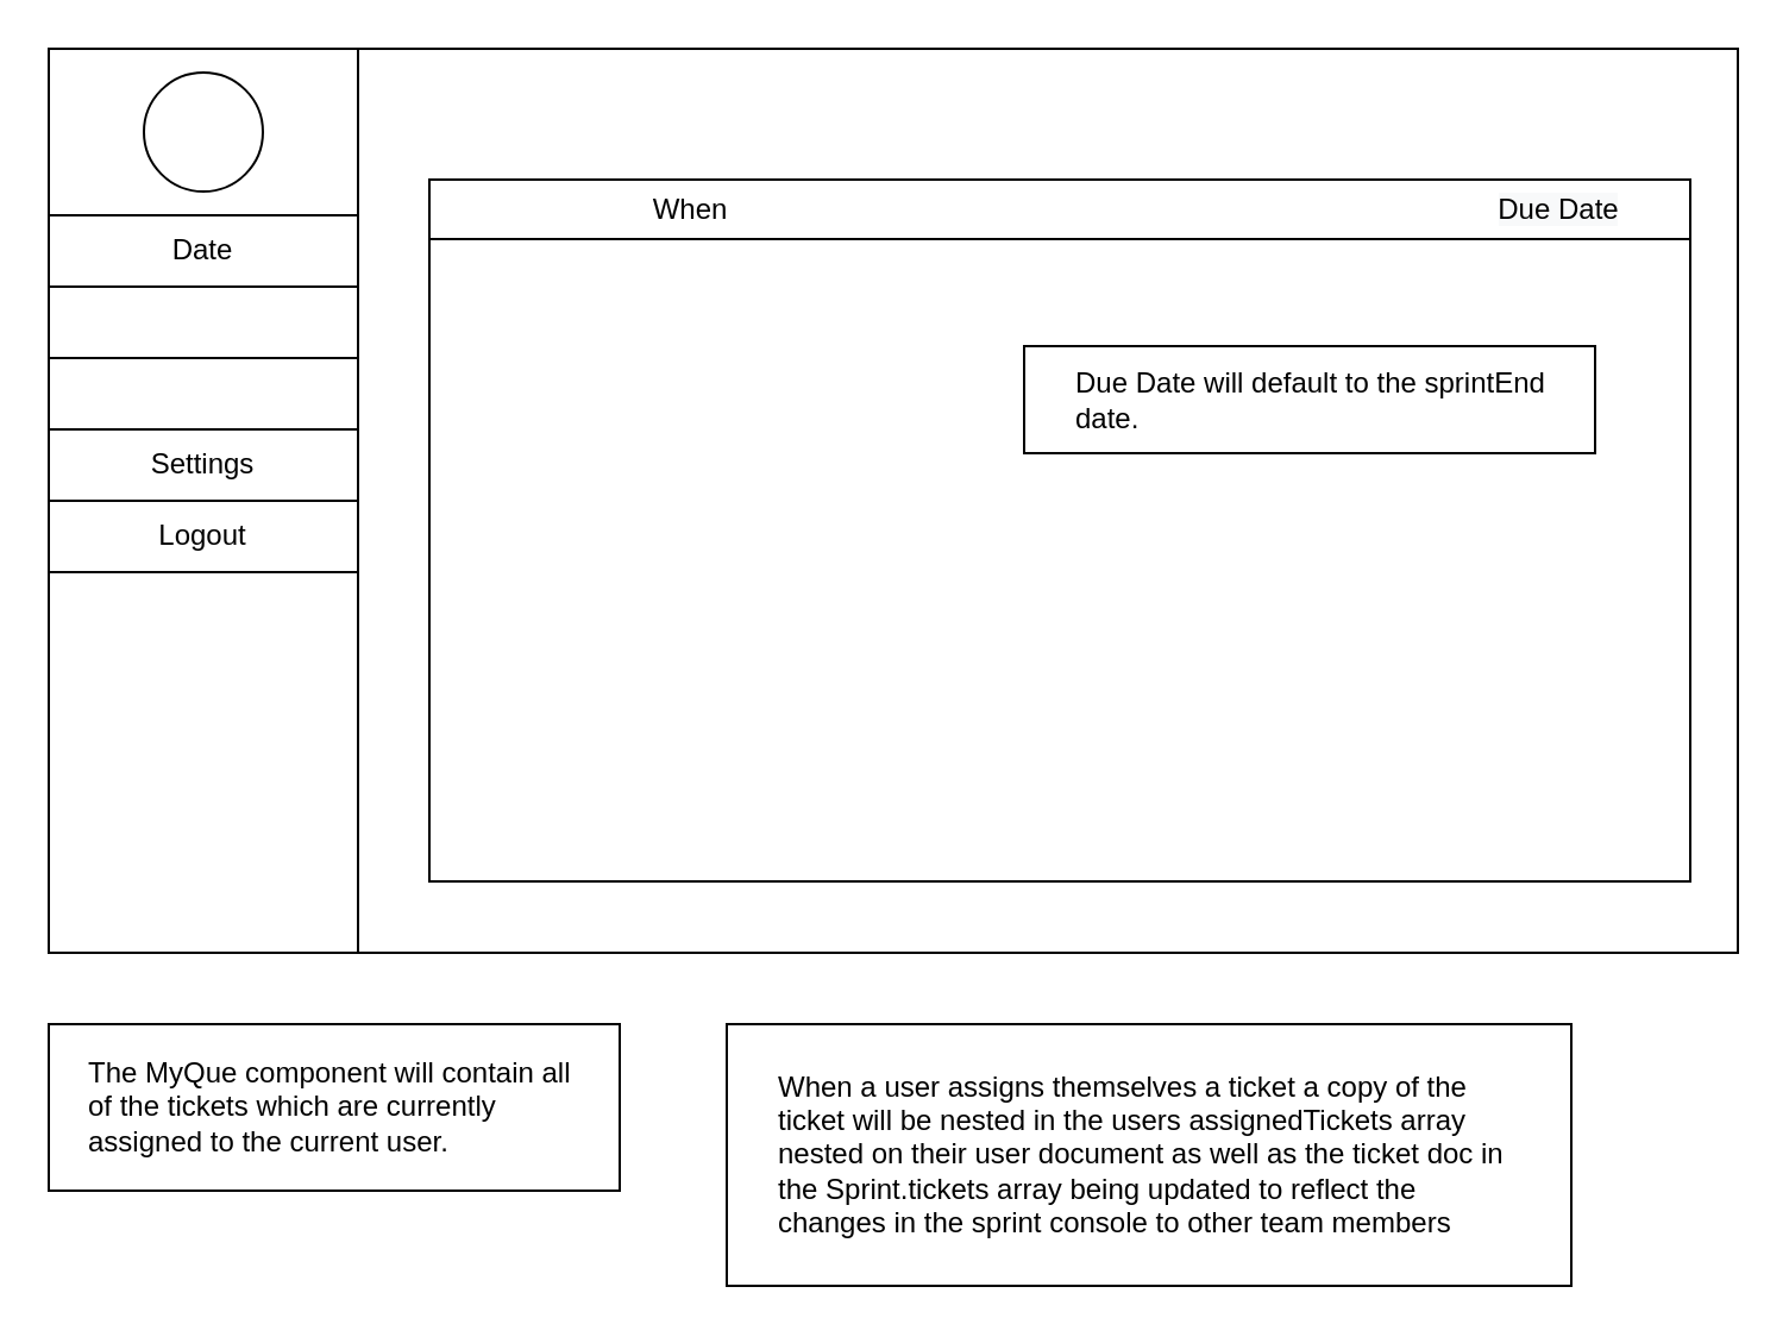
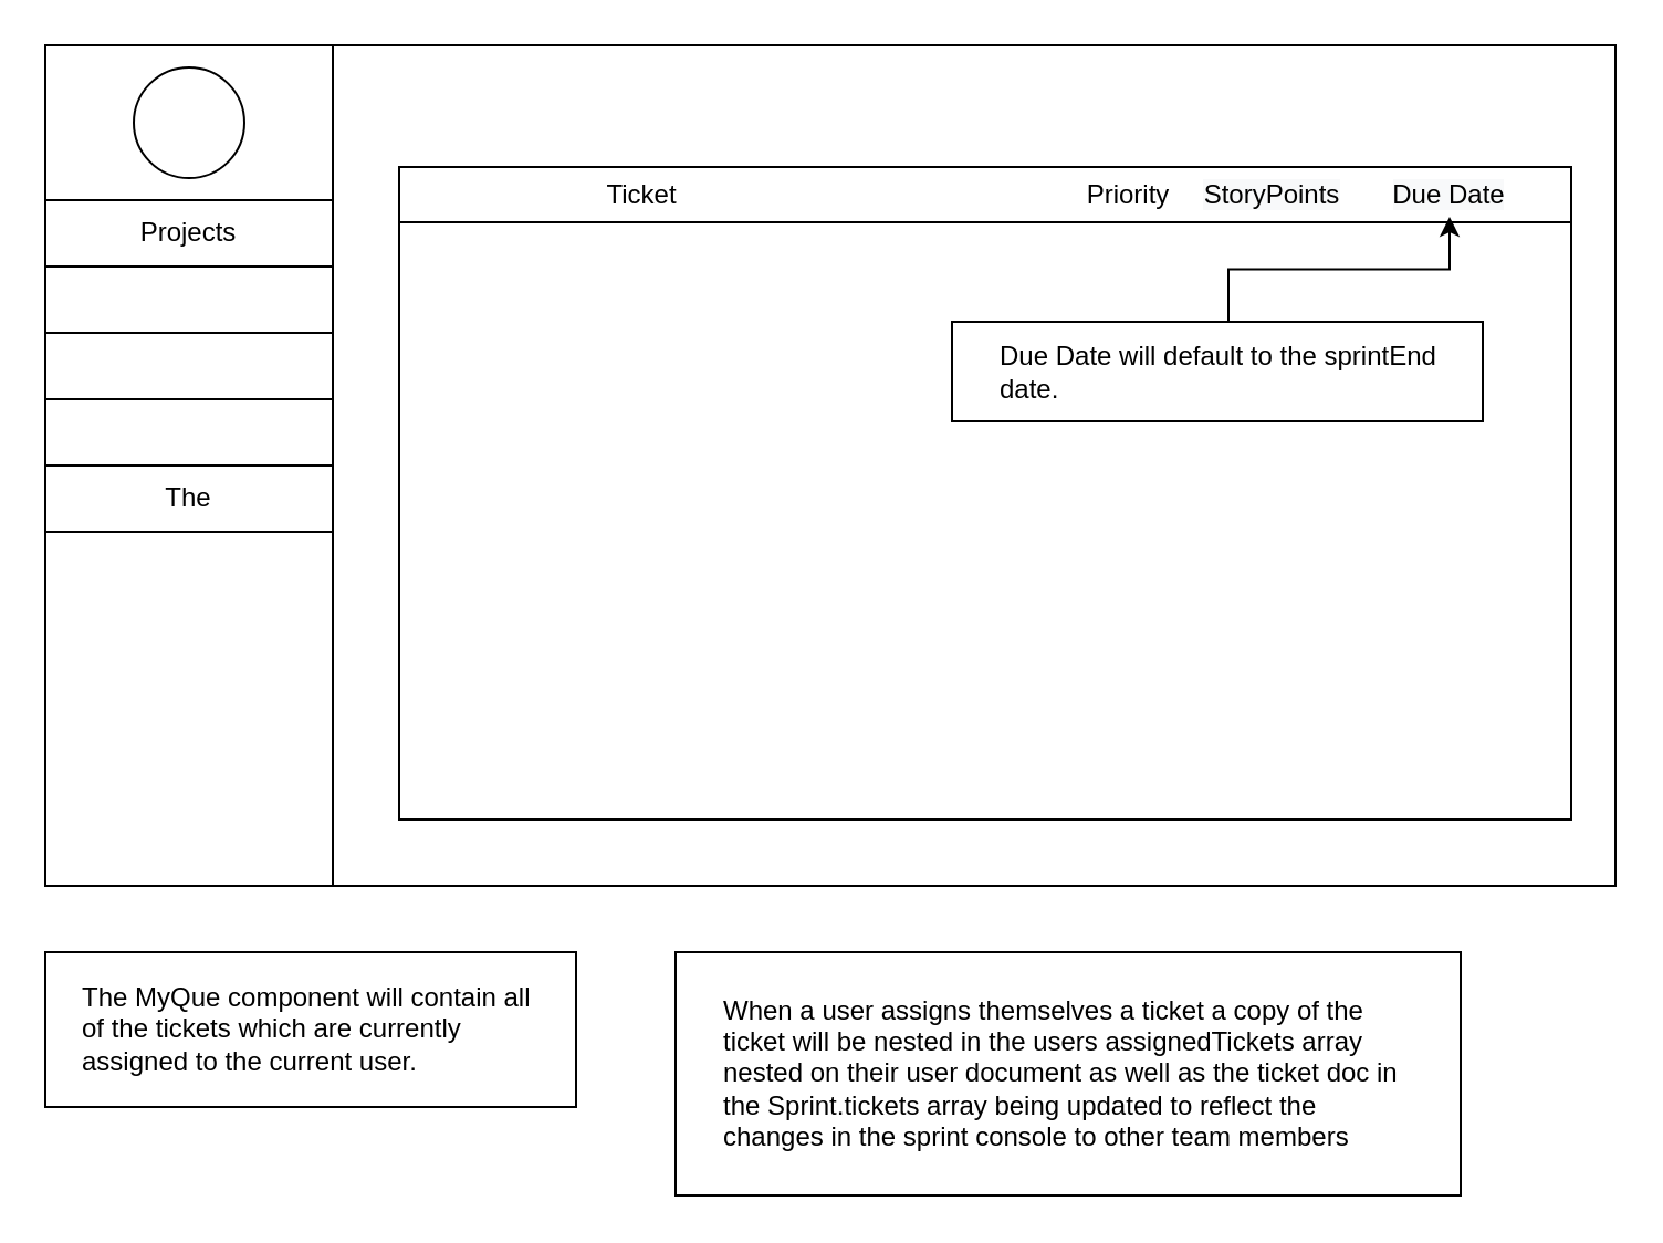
  <mxCell id="0" />
  <mxCell id="1" parent="0" />
  <mxCell id="2" value="" style="rounded=0;whiteSpace=wrap;html=1;" vertex="1" parent="1"><mxGeometry x="20" y="20" width="710" height="380" as="geometry" /></mxCell>
  <mxCell id="3" value="" style="rounded=0;whiteSpace=wrap;html=1;" vertex="1" parent="1"><mxGeometry x="20" y="20" width="130" height="380" as="geometry" /></mxCell>
  <mxCell id="4" value="" style="rounded=0;whiteSpace=wrap;html=1;" vertex="1" parent="1"><mxGeometry x="20" y="90" width="130" height="30" as="geometry" /></mxCell>
  <mxCell id="5" value="" style="rounded=0;whiteSpace=wrap;html=1;" vertex="1" parent="1"><mxGeometry x="20" y="120" width="130" height="30" as="geometry" /></mxCell>
  <mxCell id="6" value="" style="rounded=0;whiteSpace=wrap;html=1;" vertex="1" parent="1"><mxGeometry x="20" y="150" width="130" height="30" as="geometry" /></mxCell>
  <mxCell id="7" value="" style="rounded=0;whiteSpace=wrap;html=1;" vertex="1" parent="1"><mxGeometry x="20" y="180" width="130" height="30" as="geometry" /></mxCell>
  <mxCell id="8" value="" style="rounded=0;whiteSpace=wrap;html=1;" vertex="1" parent="1"><mxGeometry x="20" y="210" width="130" height="30" as="geometry" /></mxCell>
- <mxCell id="9" value="Date" style="text;html=1;strokeColor=none;fillColor=none;align=center;verticalAlign=middle;whiteSpace=wrap;rounded=0;" vertex="1" parent="1"><mxGeometry x="40" y="95" width="90" height="20" as="geometry" /></mxCell>
- <mxCell id="10" value="Settings" style="text;html=1;strokeColor=none;fillColor=none;align=center;verticalAlign=middle;whiteSpace=wrap;rounded=0;" vertex="1" parent="1"><mxGeometry x="40" y="185" width="90" height="20" as="geometry" /></mxCell>
- <mxCell id="11" value="Logout" style="text;html=1;strokeColor=none;fillColor=none;align=center;verticalAlign=middle;whiteSpace=wrap;rounded=0;" vertex="1" parent="1"><mxGeometry x="40" y="215" width="90" height="20" as="geometry" /></mxCell>
+ <mxCell id="9" value="Projects" style="text;html=1;strokeColor=none;fillColor=none;align=center;verticalAlign=middle;whiteSpace=wrap;rounded=0;" vertex="1" parent="1"><mxGeometry x="40" y="95" width="90" height="20" as="geometry" /></mxCell>
+ <mxCell id="11" value="The" style="text;html=1;strokeColor=none;fillColor=none;align=center;verticalAlign=middle;whiteSpace=wrap;rounded=0;" vertex="1" parent="1"><mxGeometry x="40" y="215" width="90" height="20" as="geometry" /></mxCell>
  <mxCell id="12" value="" style="ellipse;whiteSpace=wrap;html=1;aspect=fixed;" vertex="1" parent="1"><mxGeometry x="60" y="30" width="50" height="50" as="geometry" /></mxCell>
  <mxCell id="13" value="" style="rounded=0;whiteSpace=wrap;html=1;" vertex="1" parent="1"><mxGeometry x="180" y="75" width="530" height="295" as="geometry" /></mxCell>
  <mxCell id="14" value="" style="rounded=0;whiteSpace=wrap;html=1;" vertex="1" parent="1"><mxGeometry x="180" y="75" width="530" height="25" as="geometry" /></mxCell>
- <mxCell id="15" value="When" style="text;html=1;strokeColor=none;fillColor=none;align=center;verticalAlign=middle;whiteSpace=wrap;rounded=0;" vertex="1" parent="1"><mxGeometry x="270" y="77.5" width="40" height="20" as="geometry" /></mxCell>
+ <mxCell id="15" value="Ticket" style="text;html=1;strokeColor=none;fillColor=none;align=center;verticalAlign=middle;whiteSpace=wrap;rounded=0;" vertex="1" parent="1"><mxGeometry x="270" y="77.5" width="40" height="20" as="geometry" /></mxCell>
+ <mxCell id="16" value="Priority" style="text;html=1;strokeColor=none;fillColor=none;align=center;verticalAlign=middle;whiteSpace=wrap;rounded=0;" vertex="1" parent="1"><mxGeometry x="490" y="77.5" width="40" height="20" as="geometry" /></mxCell>
+ <mxCell id="17" value="&lt;meta charset=&quot;utf-8&quot;&gt;&lt;span style=&quot;color: rgb(0, 0, 0); font-family: Helvetica; font-size: 12px; font-style: normal; font-variant-ligatures: normal; font-variant-caps: normal; font-weight: 400; letter-spacing: normal; orphans: 2; text-align: center; text-indent: 0px; text-transform: none; widows: 2; word-spacing: 0px; -webkit-text-stroke-width: 0px; background-color: rgb(248, 249, 250); text-decoration-style: initial; text-decoration-color: initial; float: none; display: inline !important;&quot;&gt;StoryPoints&lt;/span&gt;" style="text;html=1;strokeColor=none;fillColor=none;align=center;verticalAlign=middle;whiteSpace=wrap;rounded=0;" vertex="1" parent="1"><mxGeometry x="540" y="77.5" width="70" height="20" as="geometry" /></mxCell>
  <mxCell id="18" value="&lt;span style=&quot;color: rgb(0 , 0 , 0) ; font-family: &amp;#34;helvetica&amp;#34; ; font-size: 12px ; font-style: normal ; font-weight: 400 ; letter-spacing: normal ; text-align: center ; text-indent: 0px ; text-transform: none ; word-spacing: 0px ; background-color: rgb(248 , 249 , 250) ; float: none ; display: inline&quot;&gt;Due Date&lt;/span&gt;" style="text;html=1;strokeColor=none;fillColor=none;align=center;verticalAlign=middle;whiteSpace=wrap;rounded=0;" vertex="1" parent="1"><mxGeometry x="620" y="77.5" width="70" height="20" as="geometry" /></mxCell>
  <mxCell id="19" value="" style="rounded=0;whiteSpace=wrap;html=1;" vertex="1" parent="1"><mxGeometry x="20" y="430" width="240" height="70" as="geometry" /></mxCell>
  <mxCell id="20" value="The MyQue component will contain all of the tickets which are currently assigned to the current user.&amp;nbsp;&amp;nbsp;&lt;br&gt;" style="text;html=1;strokeColor=none;fillColor=none;align=left;verticalAlign=middle;whiteSpace=wrap;rounded=0;" vertex="1" parent="1"><mxGeometry x="35" y="435" width="210" height="60" as="geometry" /></mxCell>
  <mxCell id="21" value="" style="rounded=0;whiteSpace=wrap;html=1;" vertex="1" parent="1"><mxGeometry x="305" y="430" width="355" height="110" as="geometry" /></mxCell>
  <mxCell id="22" value="&lt;span style=&quot;font-family: &amp;#34;helvetica&amp;#34;&quot;&gt;When a user assigns themselves a ticket a copy of the ticket will be nested in the users assignedTickets array nested on their user document as well as the ticket doc in the Sprint.tickets array being updated to reflect the changes in the sprint console to other team members&lt;/span&gt;" style="text;html=1;strokeColor=none;fillColor=none;align=left;verticalAlign=middle;whiteSpace=wrap;rounded=0;" vertex="1" parent="1"><mxGeometry x="325" y="440" width="315" height="90" as="geometry" /></mxCell>
  <mxCell id="23" value="" style="rounded=0;whiteSpace=wrap;html=1;" vertex="1" parent="1"><mxGeometry x="430" y="145" width="240" height="45" as="geometry" /></mxCell>
+ <mxCell id="24" style="edgeStyle=orthogonalEdgeStyle;rounded=0;orthogonalLoop=1;jettySize=auto;html=1;" edge="1" parent="1" source="25" target="18"><mxGeometry relative="1" as="geometry" /></mxCell>
  <mxCell id="25" value="Due Date will default to the sprintEnd date." style="text;html=1;strokeColor=none;fillColor=none;align=left;verticalAlign=middle;whiteSpace=wrap;rounded=0;" vertex="1" parent="1"><mxGeometry x="450" y="145" width="210" height="45" as="geometry" /></mxCell>
